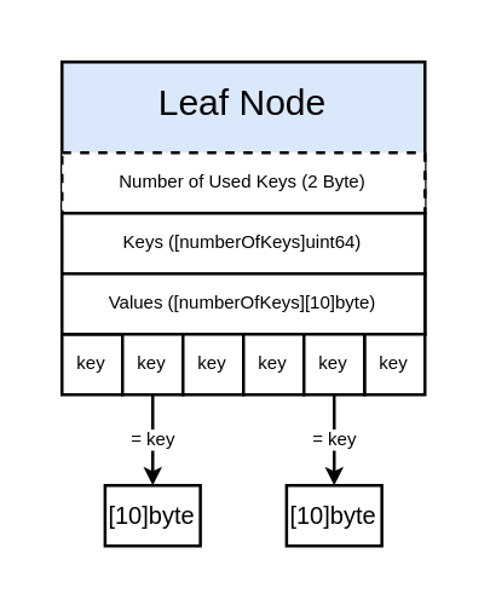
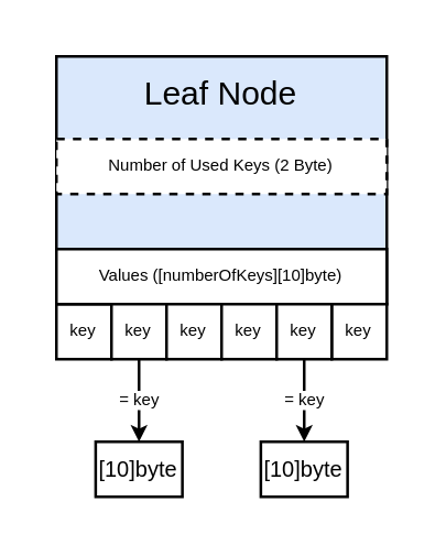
  <mxCell id="0" />
  <mxCell id="1" parent="0" />
  <mxCell id="2" value="Leaf Node" style="rounded=0;whiteSpace=wrap;html=1;verticalAlign=top;fillColor=#dae8fc;" parent="1" vertex="1"><mxGeometry x="20" y="20" width="120" height="90" as="geometry" /></mxCell>
  <mxCell id="3" value="key" style="whiteSpace=wrap;html=1;aspect=fixed;fontSize=6;" parent="1" vertex="1"><mxGeometry x="20" y="110" width="20" height="20" as="geometry" /></mxCell>
  <mxCell id="4" value="Number of Used Keys (2 Byte)" style="rounded=0;whiteSpace=wrap;html=1;fontSize=6;verticalAlign=middle;dashed=1;" parent="1" vertex="1"><mxGeometry x="20" y="50" width="120" height="20" as="geometry" /></mxCell>
- <mxCell id="5" value="Keys ([numberOfKeys]uint64)" style="rounded=0;whiteSpace=wrap;html=1;fontSize=6;verticalAlign=middle;" parent="1" vertex="1"><mxGeometry x="20" y="70" width="120" height="20" as="geometry" /></mxCell>
  <mxCell id="6" value="Values ([numberOfKeys][10]byte)" style="rounded=0;whiteSpace=wrap;html=1;fontSize=6;verticalAlign=middle;" parent="1" vertex="1"><mxGeometry x="20" y="90" width="120" height="20" as="geometry" /></mxCell>
  <mxCell id="7" value="key" style="whiteSpace=wrap;html=1;aspect=fixed;fontSize=6;" parent="1" vertex="1"><mxGeometry x="120" y="110" width="20" height="20" as="geometry" /></mxCell>
  <mxCell id="8" value="[10]byte" style="rounded=0;whiteSpace=wrap;html=1;fontSize=8;verticalAlign=middle;" parent="1" vertex="1"><mxGeometry x="34.25" y="160" width="31.5" height="20" as="geometry" /></mxCell>
  <mxCell id="9" value="= key" style="rounded=0;orthogonalLoop=1;jettySize=auto;html=1;fontSize=6;endSize=3;" parent="1" source="10" target="8" edge="1"><mxGeometry relative="1" as="geometry" /></mxCell>
  <mxCell id="10" value="key" style="whiteSpace=wrap;html=1;aspect=fixed;fontSize=6;" parent="1" vertex="1"><mxGeometry x="40" y="110" width="20" height="20" as="geometry" /></mxCell>
  <mxCell id="11" value="key" style="whiteSpace=wrap;html=1;aspect=fixed;fontSize=6;" parent="1" vertex="1"><mxGeometry x="60" y="110" width="20" height="20" as="geometry" /></mxCell>
  <mxCell id="12" value="key" style="whiteSpace=wrap;html=1;aspect=fixed;fontSize=6;" parent="1" vertex="1"><mxGeometry x="80" y="110" width="20" height="20" as="geometry" /></mxCell>
  <mxCell id="13" value="= key" style="edgeStyle=none;rounded=0;orthogonalLoop=1;jettySize=auto;html=1;fontSize=6;endSize=3;" edge="1" parent="1" source="14" target="15"><mxGeometry relative="1" as="geometry" /></mxCell>
  <mxCell id="14" value="key" style="whiteSpace=wrap;html=1;aspect=fixed;fontSize=6;" parent="1" vertex="1"><mxGeometry x="100" y="110" width="20" height="20" as="geometry" /></mxCell>
  <mxCell id="15" value="[10]byte" style="rounded=0;whiteSpace=wrap;html=1;fontSize=8;verticalAlign=middle;" vertex="1" parent="1"><mxGeometry x="94.25" y="160" width="31.5" height="20" as="geometry" /></mxCell>
